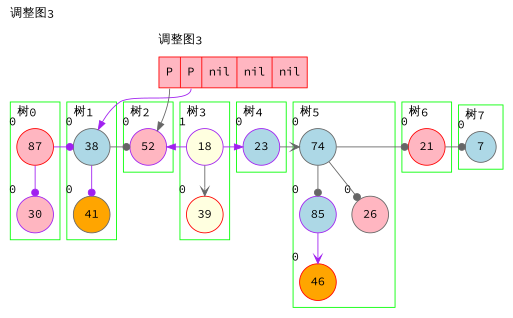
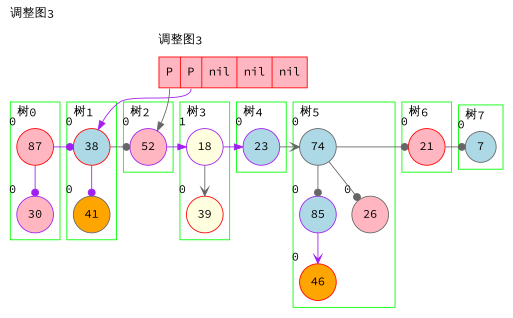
  digraph {
    fontname="Source Code Pro"
    label="调整图3"
    labeljust=l
    labelloc=t
    node [color=red fillcolor=lightpink fontname="Source Code Pro" shape=circle style=filled xlabel=0]
    edge [fontname="Source Code Pro"]
    n1 [label=87]
    n2 [color=purple label=30]
    n3 [label=" <f0>  P | <f1>  P | <f2>  nil | <f3>  nil | <f4>  nil " shape=record xlabel=""]
-   n4 [color=gray40 fillcolor=lightblue label=38]
+   n4 [fillcolor=lightblue label=38]
    n5 [color=gray40 fillcolor=orange label=41]
    n6 [color=purple label=52]
    n7 [color=purple fillcolor=lightyellow label=18 xlabel=1]
    n8 [fillcolor=lightyellow label=39]
    n9 [color=purple fillcolor=lightblue label=23]
    n10 [color=gray40 fillcolor=lightblue label=74]
    n11 [color=purple fillcolor=lightblue label=85]
    n12 [color=gray40 label=26]
    n13 [fillcolor=orange label=46]
    n14 [label=21]
    n15 [color=gray40 fillcolor=lightblue label=7]
    subgraph cluster_1 {
      label="树0"
      pencolor=green
      n1
      n2
    }
    subgraph cluster_2 {
      penwidth=0
      n3
    }
    subgraph cluster_3 {
      label="树1"
      pencolor=green
      n4
      n5
    }
    subgraph cluster_4 {
      label="树2"
      pencolor=green
      n6
    }
    subgraph cluster_5 {
      label="树3"
      pencolor=green
      n7
      n8
    }
    subgraph cluster_6 {
      label="树4"
      pencolor=green
      n9
    }
    subgraph cluster_7 {
      label="树5"
      pencolor=green
      n10
      n11
      n12
      n13
    }
    subgraph cluster_8 {
      label="树6"
      pencolor=green
      n14
    }
    subgraph cluster_9 {
      label="树7"
      pencolor=green
      n15
    }
    n1 -> n2 [arrowhead=dot color=purple]
    n1 -> n4 [arrowhead=dot color=purple constraint=false]
    n3 -> n1 [style=invis]
    n3 -> n4 [style=invis]
    n3 -> n4 [arrowhead=normal color=purple constraint=false style=filled tailport=f1]
    n3 -> n6 [style=invis]
    n3 -> n6 [arrowhead=normal color=gray40 constraint=false style=filled tailport=f0]
    n3 -> n7 [style=invis]
    n3 -> n9 [style=invis]
    n3 -> n10 [style=invis]
    n3 -> n14 [style=invis]
    n3 -> n15 [style=invis]
    n4 -> n5 [arrowhead=dot color=purple]
    n4 -> n6 [arrowhead=dot color=gray40 constraint=false]
-   n7 -> n6 [arrowhead=normal color=purple constraint=false]
+   n6 -> n7 [arrowhead=normal color=purple constraint=false]
    n7 -> n8 [arrowhead=vee color=gray40]
    n7 -> n9 [arrowhead=normal color=purple constraint=false]
    n9 -> n10 [arrowhead=vee color=gray40 constraint=false]
    n10 -> n11 [arrowhead=dot color=gray40]
    n10 -> n12 [arrowhead=dot color=gray40]
    n10 -> n14 [arrowhead=dot color=gray40 constraint=false]
    n11 -> n13 [arrowhead=vee color=purple]
    n14 -> n15 [arrowhead=dot color=gray40 constraint=false]
  }
